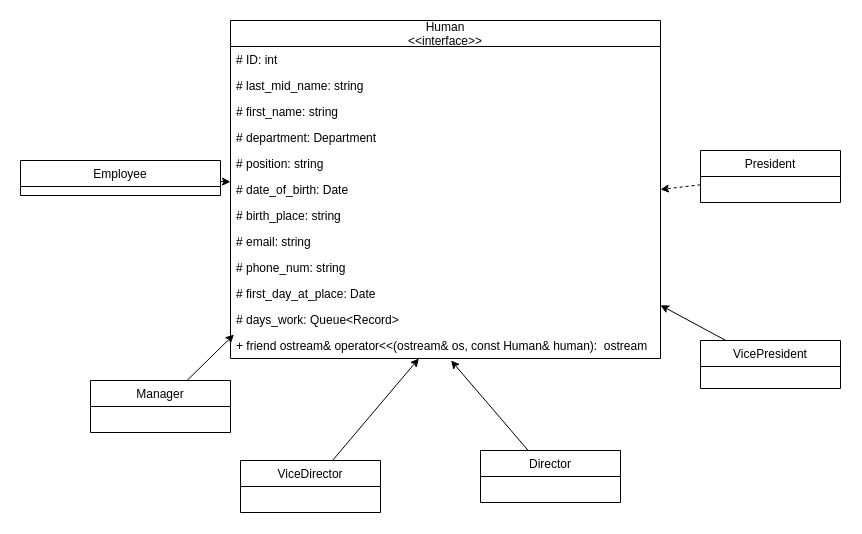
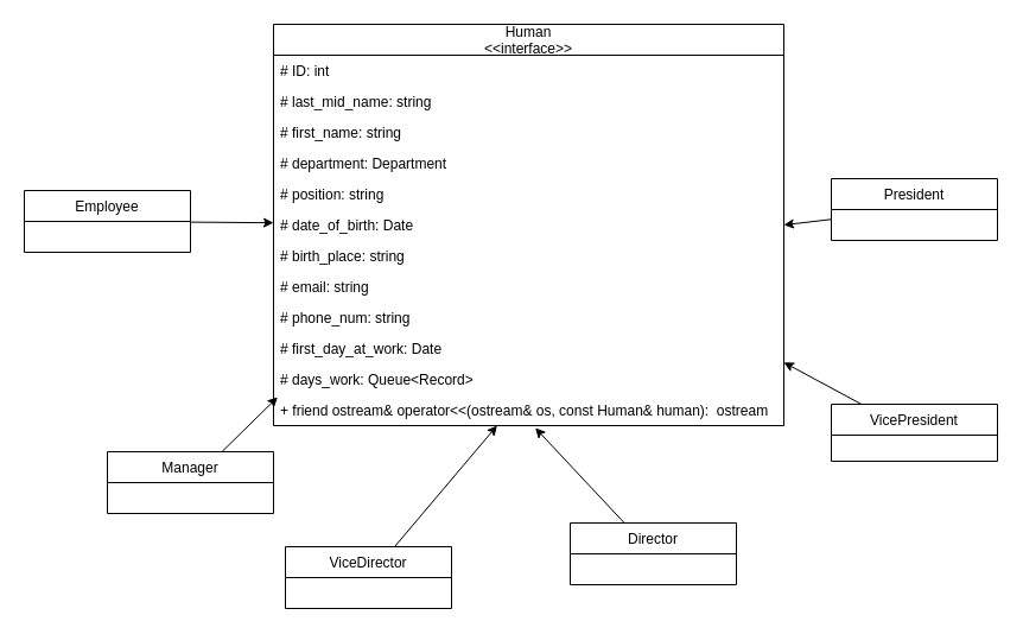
  <mxCell id="0" />
  <mxCell id="1" parent="0" />
  <mxCell id="2" value="Human&#10;&lt;&lt;interface&gt;&gt;" style="swimlane;fontStyle=0;childLayout=stackLayout;horizontal=1;startSize=26;fillColor=none;horizontalStack=0;resizeParent=1;resizeParentMax=0;resizeLast=0;collapsible=1;marginBottom=0;" parent="1" vertex="1"><mxGeometry x="230" y="20" width="430" height="338" as="geometry" /></mxCell>
  <mxCell id="3" value="# ID: int" style="text;strokeColor=none;fillColor=none;align=left;verticalAlign=top;spacingLeft=4;spacingRight=4;overflow=hidden;rotatable=0;points=[[0,0.5],[1,0.5]];portConstraint=eastwest;" parent="2" vertex="1"><mxGeometry y="26" width="430" height="26" as="geometry" /></mxCell>
  <mxCell id="4" value="# last_mid_name: string" style="text;strokeColor=none;fillColor=none;align=left;verticalAlign=top;spacingLeft=4;spacingRight=4;overflow=hidden;rotatable=0;points=[[0,0.5],[1,0.5]];portConstraint=eastwest;" parent="2" vertex="1"><mxGeometry y="52" width="430" height="26" as="geometry" /></mxCell>
  <mxCell id="5" value="# first_name: string" style="text;strokeColor=none;fillColor=none;align=left;verticalAlign=top;spacingLeft=4;spacingRight=4;overflow=hidden;rotatable=0;points=[[0,0.5],[1,0.5]];portConstraint=eastwest;" parent="2" vertex="1"><mxGeometry y="78" width="430" height="26" as="geometry" /></mxCell>
  <mxCell id="6" value="# department: Department" style="text;strokeColor=none;fillColor=none;align=left;verticalAlign=top;spacingLeft=4;spacingRight=4;overflow=hidden;rotatable=0;points=[[0,0.5],[1,0.5]];portConstraint=eastwest;" parent="2" vertex="1"><mxGeometry y="104" width="430" height="26" as="geometry" /></mxCell>
  <mxCell id="7" value="# position: string" style="text;strokeColor=none;fillColor=none;align=left;verticalAlign=top;spacingLeft=4;spacingRight=4;overflow=hidden;rotatable=0;points=[[0,0.5],[1,0.5]];portConstraint=eastwest;" parent="2" vertex="1"><mxGeometry y="130" width="430" height="26" as="geometry" /></mxCell>
  <mxCell id="8" value="# date_of_birth: Date" style="text;strokeColor=none;fillColor=none;align=left;verticalAlign=top;spacingLeft=4;spacingRight=4;overflow=hidden;rotatable=0;points=[[0,0.5],[1,0.5]];portConstraint=eastwest;" parent="2" vertex="1"><mxGeometry y="156" width="430" height="26" as="geometry" /></mxCell>
  <mxCell id="9" value="# birth_place: string" style="text;strokeColor=none;fillColor=none;align=left;verticalAlign=top;spacingLeft=4;spacingRight=4;overflow=hidden;rotatable=0;points=[[0,0.5],[1,0.5]];portConstraint=eastwest;" parent="2" vertex="1"><mxGeometry y="182" width="430" height="26" as="geometry" /></mxCell>
  <mxCell id="10" value="# email: string" style="text;strokeColor=none;fillColor=none;align=left;verticalAlign=top;spacingLeft=4;spacingRight=4;overflow=hidden;rotatable=0;points=[[0,0.5],[1,0.5]];portConstraint=eastwest;" parent="2" vertex="1"><mxGeometry y="208" width="430" height="26" as="geometry" /></mxCell>
  <mxCell id="11" value="# phone_num: string" style="text;strokeColor=none;fillColor=none;align=left;verticalAlign=top;spacingLeft=4;spacingRight=4;overflow=hidden;rotatable=0;points=[[0,0.5],[1,0.5]];portConstraint=eastwest;" parent="2" vertex="1"><mxGeometry y="234" width="430" height="26" as="geometry" /></mxCell>
- <mxCell id="12" value="# first_day_at_place: Date" style="text;strokeColor=none;fillColor=none;align=left;verticalAlign=top;spacingLeft=4;spacingRight=4;overflow=hidden;rotatable=0;points=[[0,0.5],[1,0.5]];portConstraint=eastwest;" parent="2" vertex="1"><mxGeometry y="260" width="430" height="26" as="geometry" /></mxCell>
+ <mxCell id="12" value="# first_day_at_work: Date" style="text;strokeColor=none;fillColor=none;align=left;verticalAlign=top;spacingLeft=4;spacingRight=4;overflow=hidden;rotatable=0;points=[[0,0.5],[1,0.5]];portConstraint=eastwest;" parent="2" vertex="1"><mxGeometry y="260" width="430" height="26" as="geometry" /></mxCell>
  <mxCell id="13" value="# days_work: Queue&lt;Record&gt;" style="text;strokeColor=none;fillColor=none;align=left;verticalAlign=top;spacingLeft=4;spacingRight=4;overflow=hidden;rotatable=0;points=[[0,0.5],[1,0.5]];portConstraint=eastwest;" parent="2" vertex="1"><mxGeometry y="286" width="430" height="26" as="geometry" /></mxCell>
  <mxCell id="14" value="+ friend ostream&amp; operator&lt;&lt;(ostream&amp; os, const Human&amp; human):  ostream" style="text;strokeColor=none;fillColor=none;align=left;verticalAlign=top;spacingLeft=4;spacingRight=4;overflow=hidden;rotatable=0;points=[[0,0.5],[1,0.5]];portConstraint=eastwest;" parent="2" vertex="1"><mxGeometry y="312" width="430" height="26" as="geometry" /></mxCell>
  <mxCell id="15" value="" style="edgeStyle=none;html=1;entryX=0.438;entryY=1;entryDx=0;entryDy=0;entryPerimeter=0;" parent="1" source="16" target="14" edge="1"><mxGeometry relative="1" as="geometry" /></mxCell>
  <mxCell id="16" value="ViceDirector" style="swimlane;fontStyle=0;childLayout=stackLayout;horizontal=1;startSize=26;fillColor=none;horizontalStack=0;resizeParent=1;resizeParentMax=0;resizeLast=0;collapsible=1;marginBottom=0;" parent="1" vertex="1"><mxGeometry x="240" y="460" width="140" height="52" as="geometry" /></mxCell>
  <mxCell id="17" value="" style="edgeStyle=none;html=1;entryX=0.513;entryY=1.077;entryDx=0;entryDy=0;entryPerimeter=0;" parent="1" source="18" target="14" edge="1"><mxGeometry relative="1" as="geometry" /></mxCell>
- <mxCell id="18" value="Director" style="swimlane;fontStyle=0;childLayout=stackLayout;horizontal=1;startSize=26;fillColor=none;horizontalStack=0;resizeParent=1;resizeParentMax=0;resizeLast=0;collapsible=1;marginBottom=0;" parent="1" vertex="1"><mxGeometry x="480" y="450" width="140" height="52" as="geometry" /></mxCell>
+ <mxCell id="18" value="Director" style="swimlane;fontStyle=0;childLayout=stackLayout;horizontal=1;startSize=26;fillColor=none;horizontalStack=0;resizeParent=1;resizeParentMax=0;resizeLast=0;collapsible=1;marginBottom=0;" parent="1" vertex="1"><mxGeometry x="480" y="440" width="140" height="52" as="geometry" /></mxCell>
  <mxCell id="19" value="" style="edgeStyle=none;html=1;entryX=0.008;entryY=1.077;entryDx=0;entryDy=0;entryPerimeter=0;" parent="1" source="20" target="13" edge="1"><mxGeometry relative="1" as="geometry" /></mxCell>
  <mxCell id="20" value="Manager" style="swimlane;fontStyle=0;childLayout=stackLayout;horizontal=1;startSize=26;fillColor=none;horizontalStack=0;resizeParent=1;resizeParentMax=0;resizeLast=0;collapsible=1;marginBottom=0;" parent="1" vertex="1"><mxGeometry x="90" y="380" width="140" height="52" as="geometry" /></mxCell>
  <mxCell id="21" value="" style="edgeStyle=none;html=1;" parent="1" source="22" target="2" edge="1"><mxGeometry relative="1" as="geometry" /></mxCell>
- <mxCell id="22" value="Employee" style="swimlane;fontStyle=0;childLayout=stackLayout;horizontal=1;startSize=26;fillColor=none;horizontalStack=0;resizeParent=1;resizeParentMax=0;resizeLast=0;collapsible=1;marginBottom=0;" parent="1" vertex="1"><mxGeometry x="20" y="160" width="200" height="35" as="geometry" /></mxCell>
+ <mxCell id="22" value="Employee" style="swimlane;fontStyle=0;childLayout=stackLayout;horizontal=1;startSize=26;fillColor=none;horizontalStack=0;resizeParent=1;resizeParentMax=0;resizeLast=0;collapsible=1;marginBottom=0;" parent="1" vertex="1"><mxGeometry x="20" y="160" width="140" height="52" as="geometry" /></mxCell>
  <mxCell id="23" value="" style="edgeStyle=none;html=1;" parent="1" source="24" target="2" edge="1"><mxGeometry relative="1" as="geometry" /></mxCell>
  <mxCell id="24" value="VicePresident" style="swimlane;fontStyle=0;childLayout=stackLayout;horizontal=1;startSize=26;fillColor=none;horizontalStack=0;resizeParent=1;resizeParentMax=0;resizeLast=0;collapsible=1;marginBottom=0;" parent="1" vertex="1"><mxGeometry x="700" y="340" width="140" height="48" as="geometry" /></mxCell>
- <mxCell id="25" value="" style="edgeStyle=none;html=1;entryX=1;entryY=0.5;entryDx=0;entryDy=0;dashed=1;" parent="1" source="26" target="8" edge="1"><mxGeometry relative="1" as="geometry"><mxPoint x="610" y="176" as="targetPoint" /></mxGeometry></mxCell>
+ <mxCell id="25" value="" style="edgeStyle=none;html=1;entryX=1;entryY=0.5;entryDx=0;entryDy=0;" parent="1" source="26" target="8" edge="1"><mxGeometry relative="1" as="geometry"><mxPoint x="610" y="176" as="targetPoint" /></mxGeometry></mxCell>
  <mxCell id="26" value="President" style="swimlane;fontStyle=0;childLayout=stackLayout;horizontal=1;startSize=26;fillColor=none;horizontalStack=0;resizeParent=1;resizeParentMax=0;resizeLast=0;collapsible=1;marginBottom=0;" parent="1" vertex="1"><mxGeometry x="700" y="150" width="140" height="52" as="geometry" /></mxCell>
